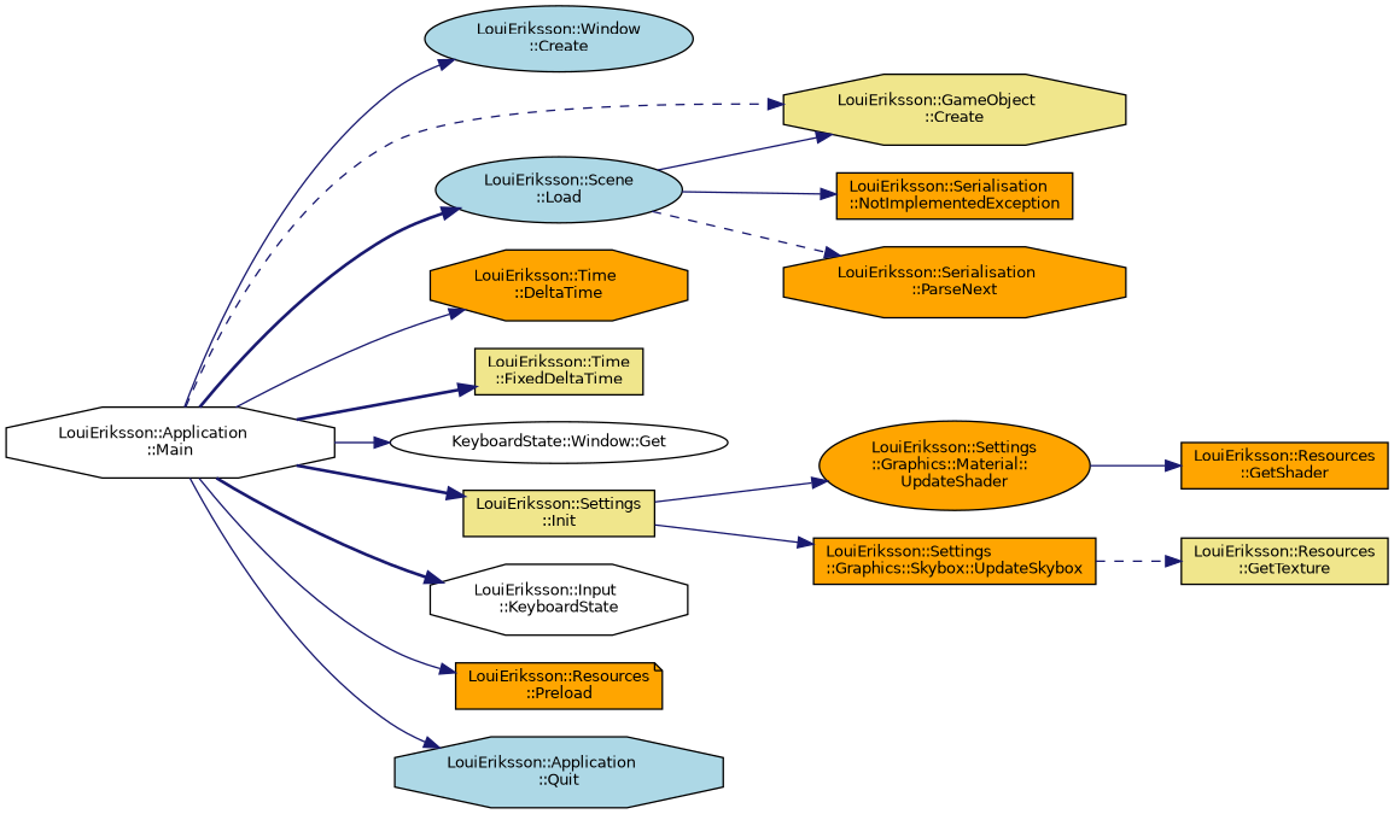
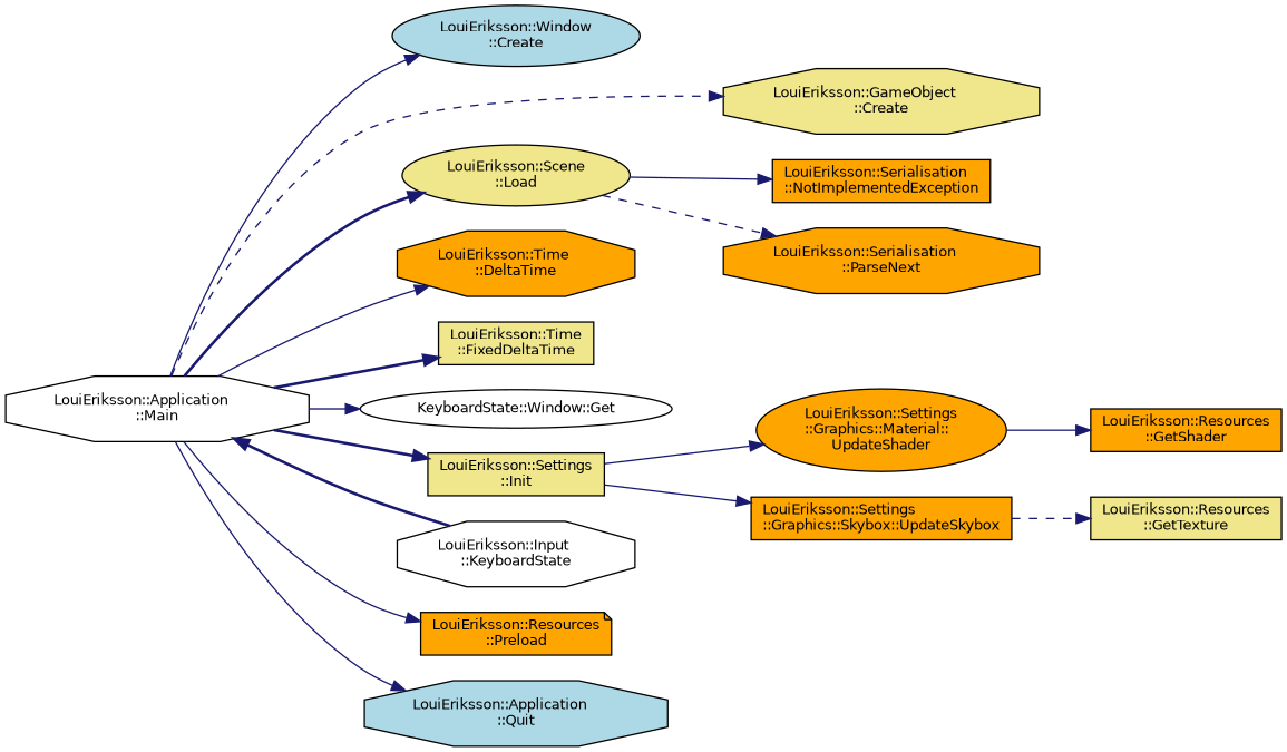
  digraph {
    rankdir=LR
    node [color=black fillcolor=orange fontname=Helvetica fontsize=10 shape=octagon style=filled]
    edge [color=midnightblue fontname=Helvetica fontsize=10 labelfontname=Helvetica labelfontsize=10 style=solid]
    n1 [fillcolor=white fontcolor=black height=0.2 label="LouiEriksson::Application\l::Main" width=0.4]
    n2 [fillcolor=lightblue height=0.2 label="LouiEriksson::Window\l::Create" shape=ellipse width=0.4]
    n3 [fillcolor=khaki height=0.2 label="LouiEriksson::GameObject\l::Create" width=0.4]
    n4 [height=0.2 label="LouiEriksson::Time\l::DeltaTime" width=0.4]
    n5 [fillcolor=khaki height=0.2 label="LouiEriksson::Time\l::FixedDeltaTime" shape=box width=0.4]
    n6 [fillcolor=white height=0.2 label="KeyboardState::Window::Get" shape=ellipse width=0.4]
    n7 [fillcolor=khaki height=0.2 label="LouiEriksson::Settings\l::Init" shape=box width=0.4]
    n8 [fillcolor=white height=0.2 label="LouiEriksson::Input\l::KeyboardState" width=0.4]
-   n9 [fillcolor=lightblue height=0.2 label="LouiEriksson::Scene\l::Load" shape=ellipse width=0.4]
+   n9 [fillcolor=khaki height=0.2 label="LouiEriksson::Scene\l::Load" shape=ellipse width=0.4]
    n10 [height=0.2 label="LouiEriksson::Resources\l::Preload" shape=note width=0.4]
    n11 [fillcolor=lightblue height=0.2 label="LouiEriksson::Application\l::Quit" width=0.4]
    n12 [height=0.2 label="LouiEriksson::Settings\l::Graphics::Material::\lUpdateShader" shape=ellipse width=0.4]
    n13 [height=0.2 label="LouiEriksson::Settings\l::Graphics::Skybox::UpdateSkybox" shape=box width=0.4]
    n14 [height=0.2 label="LouiEriksson::Serialisation\l::NotImplementedException" shape=box width=0.4]
    n15 [height=0.2 label="LouiEriksson::Serialisation\l::ParseNext" width=0.4]
    n16 [height=0.2 label="LouiEriksson::Resources\l::GetShader" shape=box width=0.4]
    n17 [fillcolor=khaki height=0.2 label="LouiEriksson::Resources\l::GetTexture" shape=box width=0.4]
    n1 -> n2
    n1 -> n3 [style=dashed]
    n1 -> n4
    n1 -> n5 [style=bold]
    n1 -> n6
    n1 -> n7 [style=bold]
-   n1 -> n8 [style=bold]
+   n8 -> n1 [style=bold]
    n1 -> n9 [style=bold]
    n1 -> n10
    n1 -> n11
    n7 -> n12
    n7 -> n13
-   n9 -> n3
    n9 -> n14
    n9 -> n15 [style=dashed]
    n12 -> n16
    n13 -> n17 [style=dashed]
  }
